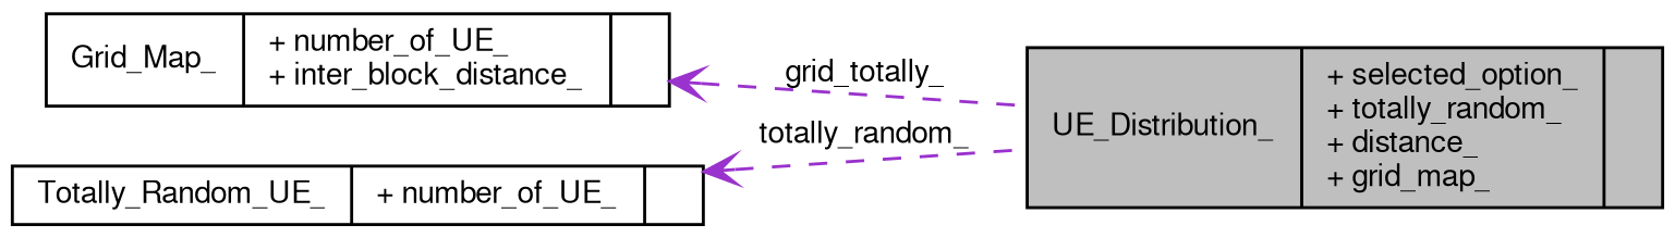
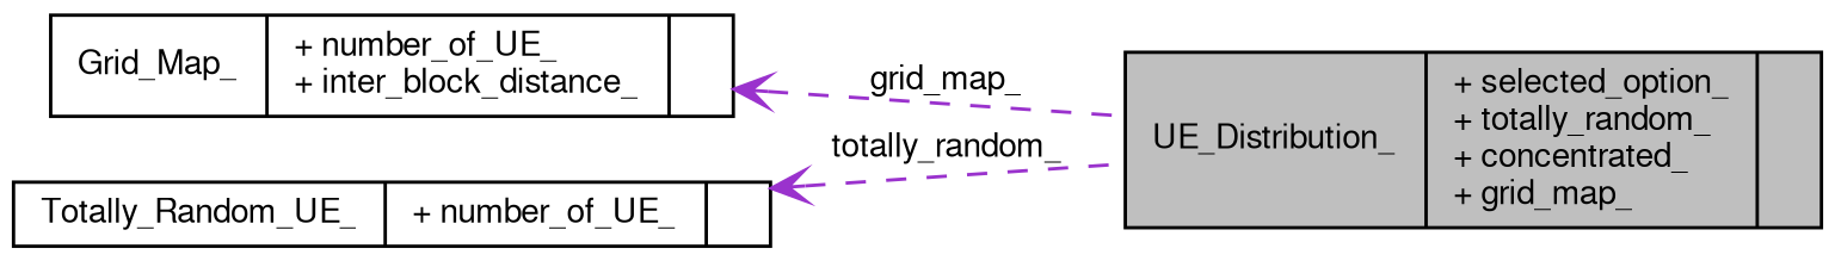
  digraph {
    rankdir=LR
    node [color=black fillcolor=white fontname=FreeSans fontsize=10 shape=record style=filled]
    edge [arrowtail=open color=darkorchid3 dir=back fontname=FreeSans fontsize=10 labelfontname=FreeSans labelfontsize=10 style=dashed]
-   n1 [fillcolor=grey75 fontcolor=black height=0.2 label="{UE_Distribution_\n|+ selected_option_\l+ totally_random_\l+ distance_\l+ grid_map_\l|}" width=0.4]
+   n1 [fillcolor=grey75 fontcolor=black height=0.2 label="{UE_Distribution_\n|+ selected_option_\l+ totally_random_\l+ concentrated_\l+ grid_map_\l|}" width=0.4]
    n2 [height=0.2 label="{Grid_Map_\n|+ number_of_UE_\l+ inter_block_distance_\l|}" width=0.4]
    n3 [height=0.2 label="{Totally_Random_UE_\n|+ number_of_UE_\l|}" width=0.4]
-   n2 -> n1 [label=grid_totally_]
+   n2 -> n1 [label=grid_map_]
    n3 -> n1 [label=totally_random_]
  }
